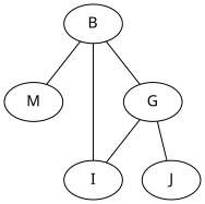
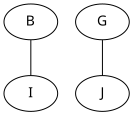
  graph {
    fontname="Noto Sans"
    node [fontname="Noto Sans"]
    edge [fontname="Noto Sans"]
    B
-   M
    I
    G
    J
-   B -- M
    B -- I
-   B -- G
-   G -- I
    G -- J
  }
